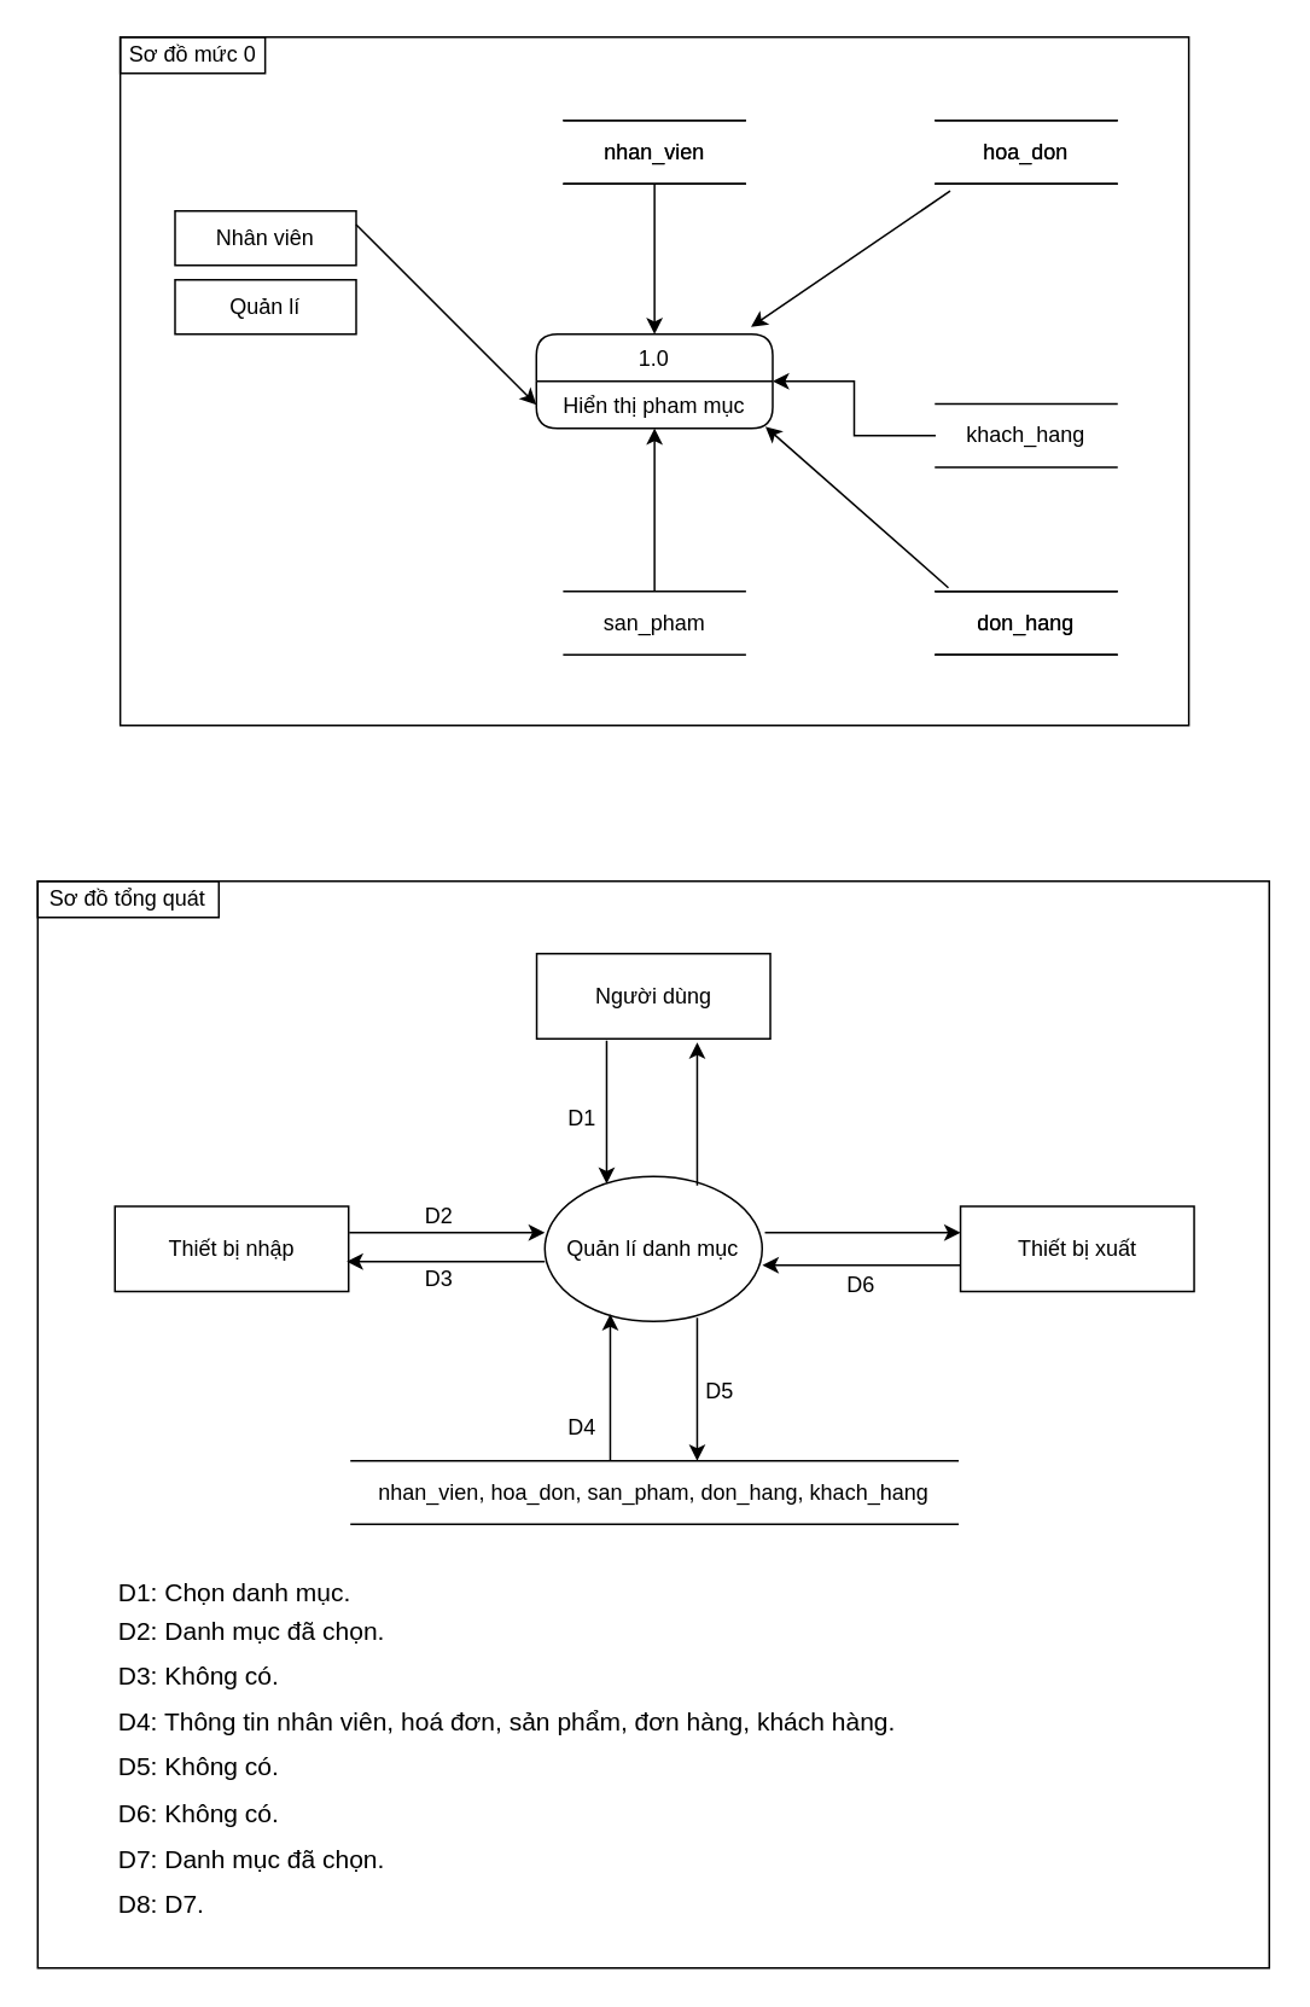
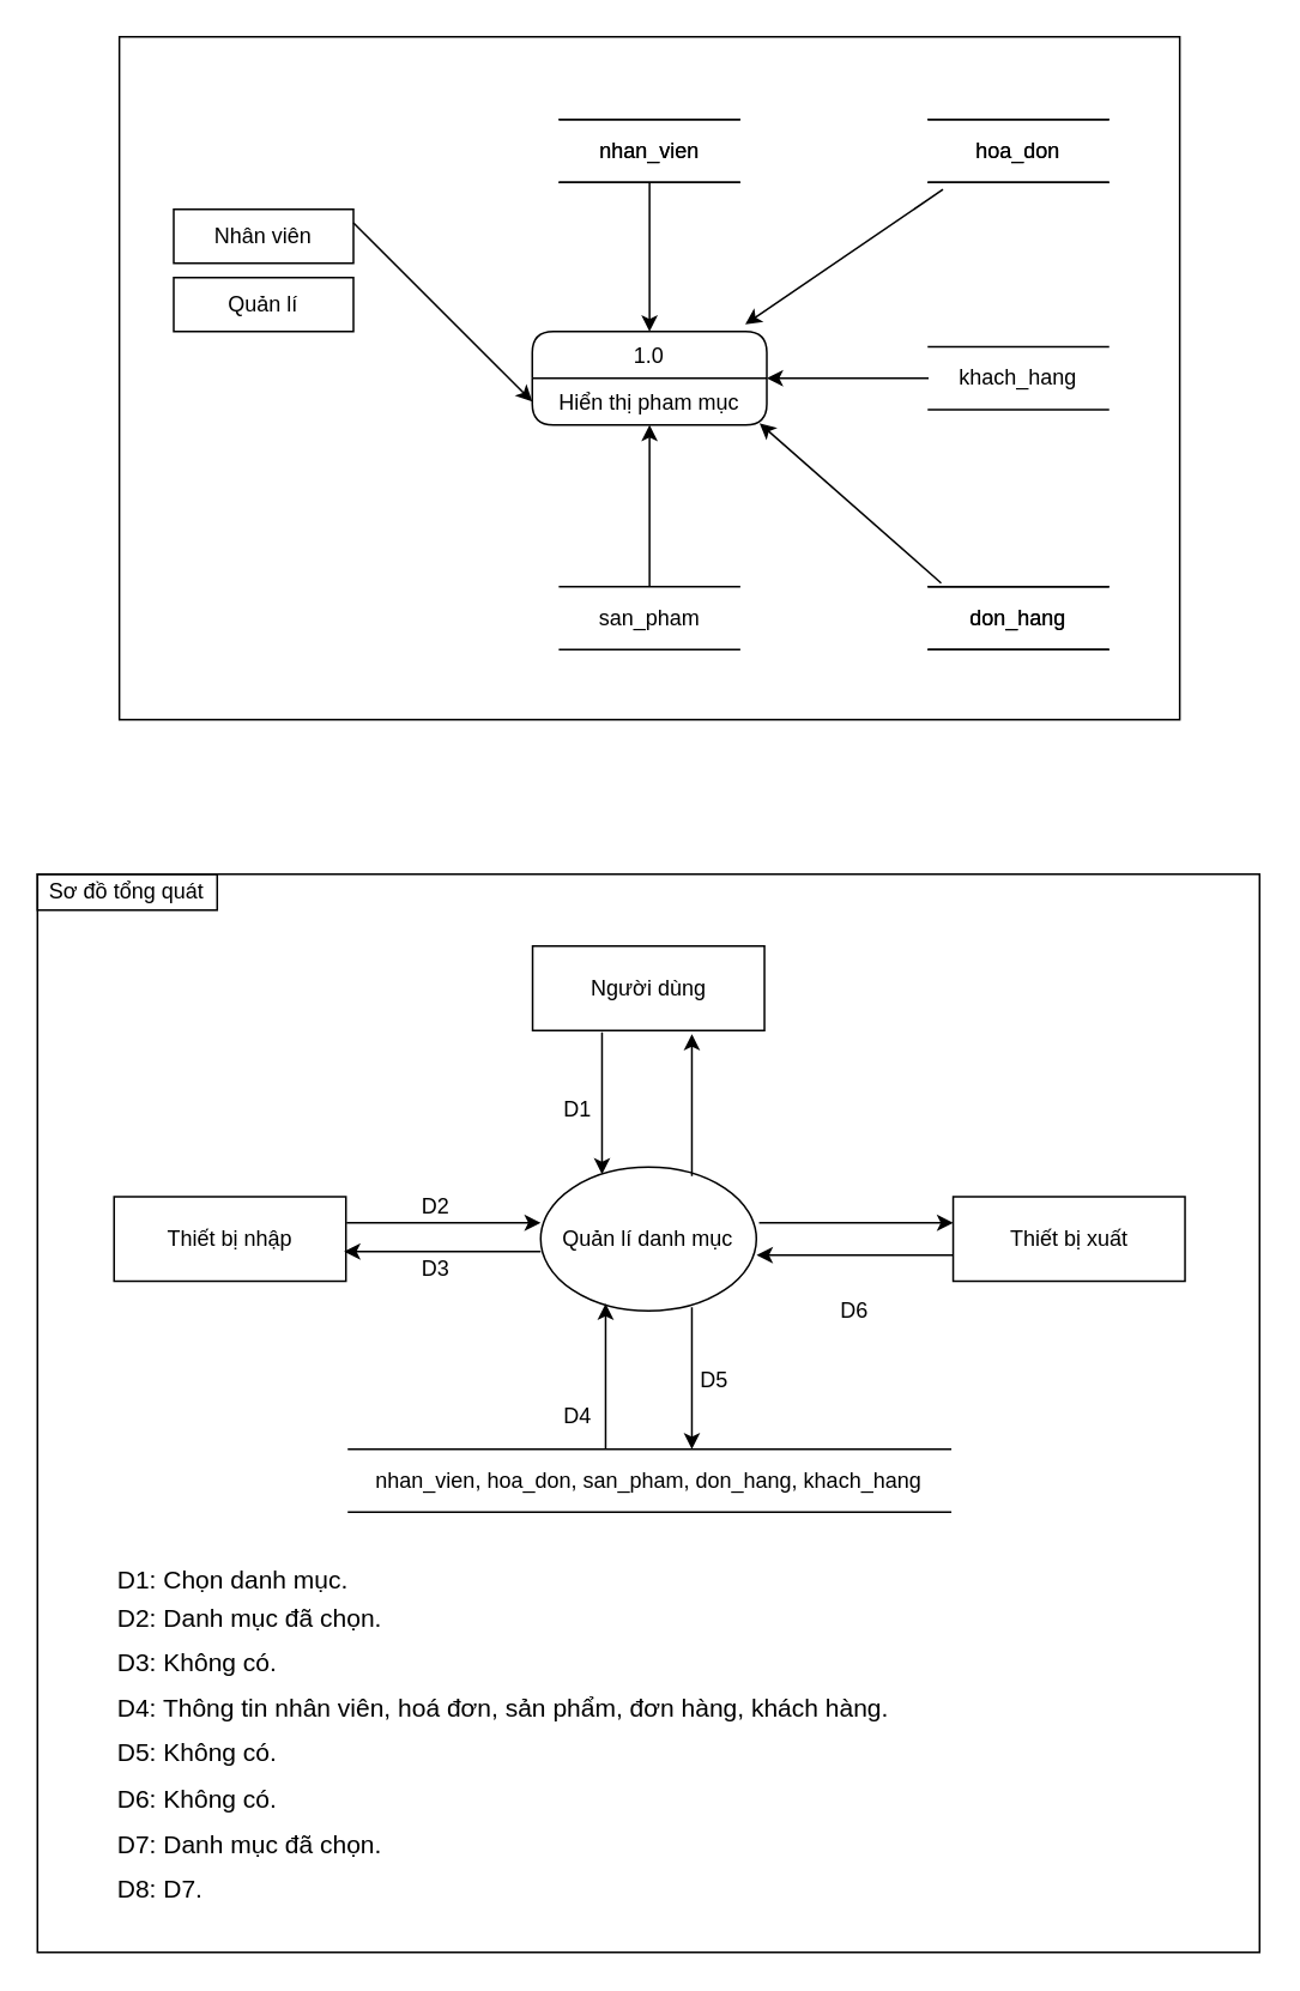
  <mxCell id="0" />
  <mxCell id="1" parent="0" />
  <mxCell id="2" value="" style="rounded=0;whiteSpace=wrap;html=1;fillColor=none;" parent="1" vertex="1"><mxGeometry x="20.19" y="486" width="680" height="600" as="geometry" /></mxCell>
  <mxCell id="3" value="" style="rounded=0;whiteSpace=wrap;html=1;fillColor=none;" parent="1" vertex="1"><mxGeometry x="65.76" y="20" width="590" height="380" as="geometry" /></mxCell>
  <mxCell id="4" value="Quản lí" style="rounded=0;whiteSpace=wrap;html=1;align=center;" parent="1" vertex="1"><mxGeometry x="96" y="154" width="100" height="30" as="geometry" /></mxCell>
  <mxCell id="5" value="Nhân viên" style="rounded=0;whiteSpace=wrap;html=1;align=center;" parent="1" vertex="1"><mxGeometry x="96" y="116" width="100" height="30" as="geometry" /></mxCell>
  <mxCell id="6" value="1.0" style="swimlane;fontStyle=0;childLayout=stackLayout;horizontal=1;startSize=26;fillColor=none;horizontalStack=0;resizeParent=1;resizeParentMax=0;resizeLast=0;collapsible=1;marginBottom=0;rounded=1;" parent="1" vertex="1"><mxGeometry x="295.51" y="184" width="130.49" height="52" as="geometry" /></mxCell>
  <mxCell id="7" value="Hiển thị pham mục" style="text;strokeColor=none;fillColor=none;align=center;verticalAlign=top;spacingLeft=4;spacingRight=4;overflow=hidden;rotatable=0;points=[[0,0.5],[1,0.5]];portConstraint=eastwest;" parent="6" vertex="1"><mxGeometry y="26" width="130.49" height="26" as="geometry" /></mxCell>
  <mxCell id="8" value="" style="endArrow=classic;html=1;exitX=1;exitY=0.25;exitDx=0;exitDy=0;entryX=0;entryY=0.5;entryDx=0;entryDy=0;" parent="1" source="5" target="7" edge="1"><mxGeometry width="50" height="50" relative="1" as="geometry"><mxPoint x="336" y="346" as="sourcePoint" /><mxPoint x="386" y="296" as="targetPoint" /></mxGeometry></mxCell>
  <mxCell id="9" style="edgeStyle=orthogonalEdgeStyle;rounded=0;orthogonalLoop=1;jettySize=auto;html=1;entryX=0.5;entryY=0;entryDx=0;entryDy=0;" parent="1" source="10" target="6" edge="1"><mxGeometry relative="1" as="geometry" /></mxCell>
  <mxCell id="10" value="nhan_vien" style="shape=partialRectangle;whiteSpace=wrap;html=1;left=0;right=0;fillColor=none;rounded=1;align=center;" parent="1" vertex="1"><mxGeometry x="310.76" y="66" width="100" height="35" as="geometry" /></mxCell>
  <mxCell id="11" value="hoa_don" style="shape=partialRectangle;whiteSpace=wrap;html=1;left=0;right=0;fillColor=none;rounded=1;align=center;" parent="1" vertex="1"><mxGeometry x="516" y="66" width="100" height="35" as="geometry" /></mxCell>
  <mxCell id="12" style="edgeStyle=orthogonalEdgeStyle;rounded=0;orthogonalLoop=1;jettySize=auto;html=1;entryX=1;entryY=0.5;entryDx=0;entryDy=0;" parent="1" source="13" target="6" edge="1"><mxGeometry relative="1" as="geometry" /></mxCell>
- <mxCell id="13" value="khach_hang" style="shape=partialRectangle;whiteSpace=wrap;html=1;left=0;right=0;fillColor=none;rounded=1;align=center;" parent="1" vertex="1"><mxGeometry x="516" y="222.5" width="100" height="35" as="geometry" /></mxCell>
+ <mxCell id="13" value="khach_hang" style="shape=partialRectangle;whiteSpace=wrap;html=1;left=0;right=0;fillColor=none;rounded=1;align=center;" parent="1" vertex="1"><mxGeometry x="516" y="192.5" width="100" height="35" as="geometry" /></mxCell>
  <mxCell id="14" value="don_hang" style="shape=partialRectangle;whiteSpace=wrap;html=1;left=0;right=0;fillColor=none;rounded=1;align=center;" parent="1" vertex="1"><mxGeometry x="516" y="326" width="100" height="35" as="geometry" /></mxCell>
  <mxCell id="15" style="edgeStyle=orthogonalEdgeStyle;rounded=0;orthogonalLoop=1;jettySize=auto;html=1;entryX=0.5;entryY=1;entryDx=0;entryDy=0;entryPerimeter=0;" parent="1" source="16" target="7" edge="1"><mxGeometry relative="1" as="geometry" /></mxCell>
  <mxCell id="16" value="san_pham" style="shape=partialRectangle;whiteSpace=wrap;html=1;left=0;right=0;fillColor=none;rounded=1;align=center;" parent="1" vertex="1"><mxGeometry x="310.76" y="326" width="100" height="35" as="geometry" /></mxCell>
  <mxCell id="17" value="" style="endArrow=classic;html=1;exitX=0.07;exitY=-0.057;exitDx=0;exitDy=0;exitPerimeter=0;entryX=0.969;entryY=0.962;entryDx=0;entryDy=0;entryPerimeter=0;" parent="1" source="14" target="7" edge="1"><mxGeometry width="50" height="50" relative="1" as="geometry"><mxPoint x="336" y="346" as="sourcePoint" /><mxPoint x="386" y="296" as="targetPoint" /></mxGeometry></mxCell>
  <mxCell id="18" value="" style="endArrow=classic;html=1;exitX=0.08;exitY=1.114;exitDx=0;exitDy=0;exitPerimeter=0;entryX=0.908;entryY=-0.077;entryDx=0;entryDy=0;entryPerimeter=0;" parent="1" source="11" target="6" edge="1"><mxGeometry width="50" height="50" relative="1" as="geometry"><mxPoint x="336" y="346" as="sourcePoint" /><mxPoint x="386" y="296" as="targetPoint" /></mxGeometry></mxCell>
- <mxCell id="19" value="Sơ đồ mức 0" style="rounded=0;whiteSpace=wrap;html=1;fillColor=none;" parent="1" vertex="1"><mxGeometry x="65.76" y="20" width="80" height="20" as="geometry" /></mxCell>
  <mxCell id="20" value="nhan_vien" style="shape=partialRectangle;whiteSpace=wrap;html=1;left=0;right=0;fillColor=none;rounded=1;align=center;" parent="1" vertex="1"><mxGeometry x="310.76" y="66" width="100" height="35" as="geometry" /></mxCell>
  <mxCell id="21" value="hoa_don" style="shape=partialRectangle;whiteSpace=wrap;html=1;left=0;right=0;fillColor=none;rounded=1;align=center;" parent="1" vertex="1"><mxGeometry x="516" y="66" width="100" height="35" as="geometry" /></mxCell>
  <mxCell id="22" value="don_hang" style="shape=partialRectangle;whiteSpace=wrap;html=1;left=0;right=0;fillColor=none;rounded=1;align=center;" parent="1" vertex="1"><mxGeometry x="516" y="326" width="100" height="35" as="geometry" /></mxCell>
  <mxCell id="23" value="Quản lí danh mục" style="ellipse;whiteSpace=wrap;html=1;rounded=1;fillColor=none;align=center;" parent="1" vertex="1"><mxGeometry x="300.19" y="649" width="120" height="80" as="geometry" /></mxCell>
  <mxCell id="24" value="Người dùng" style="rounded=0;whiteSpace=wrap;html=1;fillColor=none;align=center;" parent="1" vertex="1"><mxGeometry x="295.69" y="526" width="129" height="47" as="geometry" /></mxCell>
  <mxCell id="25" value="Thiết bị nhập" style="rounded=0;whiteSpace=wrap;html=1;fillColor=none;align=center;" parent="1" vertex="1"><mxGeometry x="62.82" y="665.5" width="129" height="47" as="geometry" /></mxCell>
  <mxCell id="26" value="Thiết bị xuất" style="rounded=0;whiteSpace=wrap;html=1;fillColor=none;align=center;" parent="1" vertex="1"><mxGeometry x="529.7" y="665.5" width="129" height="47" as="geometry" /></mxCell>
  <mxCell id="27" value="nhan_vien, hoa_don, san_pham, don_hang, khach_hang" style="shape=partialRectangle;whiteSpace=wrap;html=1;left=0;right=0;fillColor=none;rounded=1;align=center;" parent="1" vertex="1"><mxGeometry x="193.31" y="806" width="334.9" height="35" as="geometry" /></mxCell>
  <mxCell id="28" value="" style="endArrow=classic;html=1;" parent="1" edge="1"><mxGeometry width="50" height="50" relative="1" as="geometry"><mxPoint x="192.19" y="680" as="sourcePoint" /><mxPoint x="300.19" y="680" as="targetPoint" /></mxGeometry></mxCell>
  <mxCell id="29" value="" style="endArrow=classic;html=1;" parent="1" edge="1"><mxGeometry width="50" height="50" relative="1" as="geometry"><mxPoint x="421.7" y="680" as="sourcePoint" /><mxPoint x="529.7" y="680" as="targetPoint" /></mxGeometry></mxCell>
  <mxCell id="30" value="" style="endArrow=classic;html=1;" parent="1" edge="1"><mxGeometry width="50" height="50" relative="1" as="geometry"><mxPoint x="529.7" y="698" as="sourcePoint" /><mxPoint x="420.31" y="698" as="targetPoint" /></mxGeometry></mxCell>
  <mxCell id="31" value="" style="endArrow=classic;html=1;" parent="1" edge="1"><mxGeometry width="50" height="50" relative="1" as="geometry"><mxPoint x="300.19" y="696" as="sourcePoint" /><mxPoint x="190.8" y="696" as="targetPoint" /></mxGeometry></mxCell>
  <mxCell id="32" value="" style="endArrow=classic;html=1;" parent="1" edge="1"><mxGeometry width="50" height="50" relative="1" as="geometry"><mxPoint x="336.31" y="806" as="sourcePoint" /><mxPoint x="336.31" y="725" as="targetPoint" /></mxGeometry></mxCell>
  <mxCell id="33" value="" style="endArrow=classic;html=1;" parent="1" edge="1"><mxGeometry width="50" height="50" relative="1" as="geometry"><mxPoint x="334.31" y="574" as="sourcePoint" /><mxPoint x="334.31" y="653" as="targetPoint" /></mxGeometry></mxCell>
  <mxCell id="34" value="" style="endArrow=classic;html=1;" parent="1" edge="1"><mxGeometry width="50" height="50" relative="1" as="geometry"><mxPoint x="384.31" y="654" as="sourcePoint" /><mxPoint x="384.31" y="575" as="targetPoint" /></mxGeometry></mxCell>
  <mxCell id="35" value="" style="endArrow=classic;html=1;" parent="1" edge="1"><mxGeometry width="50" height="50" relative="1" as="geometry"><mxPoint x="384.31" y="727" as="sourcePoint" /><mxPoint x="384.31" y="806" as="targetPoint" /></mxGeometry></mxCell>
  <mxCell id="36" value="D1" style="text;html=1;strokeColor=none;fillColor=none;align=center;verticalAlign=middle;whiteSpace=wrap;rounded=0;" parent="1" vertex="1"><mxGeometry x="305.19" y="607" width="32" height="20" as="geometry" /></mxCell>
  <mxCell id="37" value="D2" style="text;html=1;strokeColor=none;fillColor=none;align=center;verticalAlign=middle;whiteSpace=wrap;rounded=0;" parent="1" vertex="1"><mxGeometry x="225.82" y="661" width="32" height="20" as="geometry" /></mxCell>
  <mxCell id="38" value="D3" style="text;html=1;strokeColor=none;fillColor=none;align=center;verticalAlign=middle;whiteSpace=wrap;rounded=0;" parent="1" vertex="1"><mxGeometry x="225.82" y="696" width="32" height="20" as="geometry" /></mxCell>
  <mxCell id="39" value="D4" style="text;html=1;strokeColor=none;fillColor=none;align=center;verticalAlign=middle;whiteSpace=wrap;rounded=0;" parent="1" vertex="1"><mxGeometry x="305.19" y="778" width="32" height="20" as="geometry" /></mxCell>
  <mxCell id="40" value="D5" style="text;html=1;strokeColor=none;fillColor=none;align=center;verticalAlign=middle;whiteSpace=wrap;rounded=0;" parent="1" vertex="1"><mxGeometry x="381.31" y="758" width="32" height="20" as="geometry" /></mxCell>
- <mxCell id="41" value="D6" style="text;html=1;strokeColor=none;fillColor=none;align=center;verticalAlign=middle;whiteSpace=wrap;rounded=0;" parent="1" vertex="1"><mxGeometry x="459.31" y="699" width="32" height="20" as="geometry" /></mxCell>
+ <mxCell id="41" value="D6" style="text;html=1;strokeColor=none;fillColor=none;align=center;verticalAlign=middle;whiteSpace=wrap;rounded=0;" parent="1" vertex="1"><mxGeometry x="459.31" y="719" width="32" height="20" as="geometry" /></mxCell>
  <mxCell id="42" value="&lt;div style=&quot;font-size: 14px&quot;&gt;D1: Chọn danh mục.&lt;br&gt;&lt;/div&gt;&lt;div style=&quot;line-height: 180% ; font-size: 14px&quot;&gt;D2:&lt;font style=&quot;font-size: 14px&quot;&gt; &lt;/font&gt;Danh mục đã chọn.&lt;br&gt;&lt;/div&gt;&lt;div style=&quot;line-height: 180% ; font-size: 14px&quot;&gt;D3: Không có.&lt;/div&gt;&lt;div style=&quot;line-height: 180% ; font-size: 14px&quot;&gt;D4: Thông tin nhân viên, hoá đơn, sản phẩm, đơn hàng, khách hàng.&lt;br&gt;&lt;/div&gt;&lt;div style=&quot;line-height: 180% ; font-size: 14px&quot;&gt;D5: Không có.&lt;br&gt;&lt;/div&gt;&lt;div style=&quot;line-height: 180% ; font-size: 14px&quot;&gt;D6: Không có.&lt;br&gt;&lt;/div&gt;&lt;div style=&quot;line-height: 180% ; font-size: 14px&quot;&gt;D7: Danh mục đã chọn.&lt;br&gt;&lt;/div&gt;&lt;div style=&quot;line-height: 180% ; font-size: 14px&quot;&gt;D8: D7.&lt;br&gt;&lt;/div&gt;" style="text;html=1;strokeColor=none;fillColor=none;align=left;verticalAlign=middle;rounded=0;fontSize=14;labelBorderColor=none;labelBackgroundColor=none;" parent="1" vertex="1"><mxGeometry x="62.82" y="866" width="533.18" height="201" as="geometry" /></mxCell>
  <mxCell id="43" value="Sơ đồ tổng quát" style="rounded=0;whiteSpace=wrap;html=1;fillColor=none;" parent="1" vertex="1"><mxGeometry x="20.19" y="486" width="100" height="20" as="geometry" /></mxCell>
